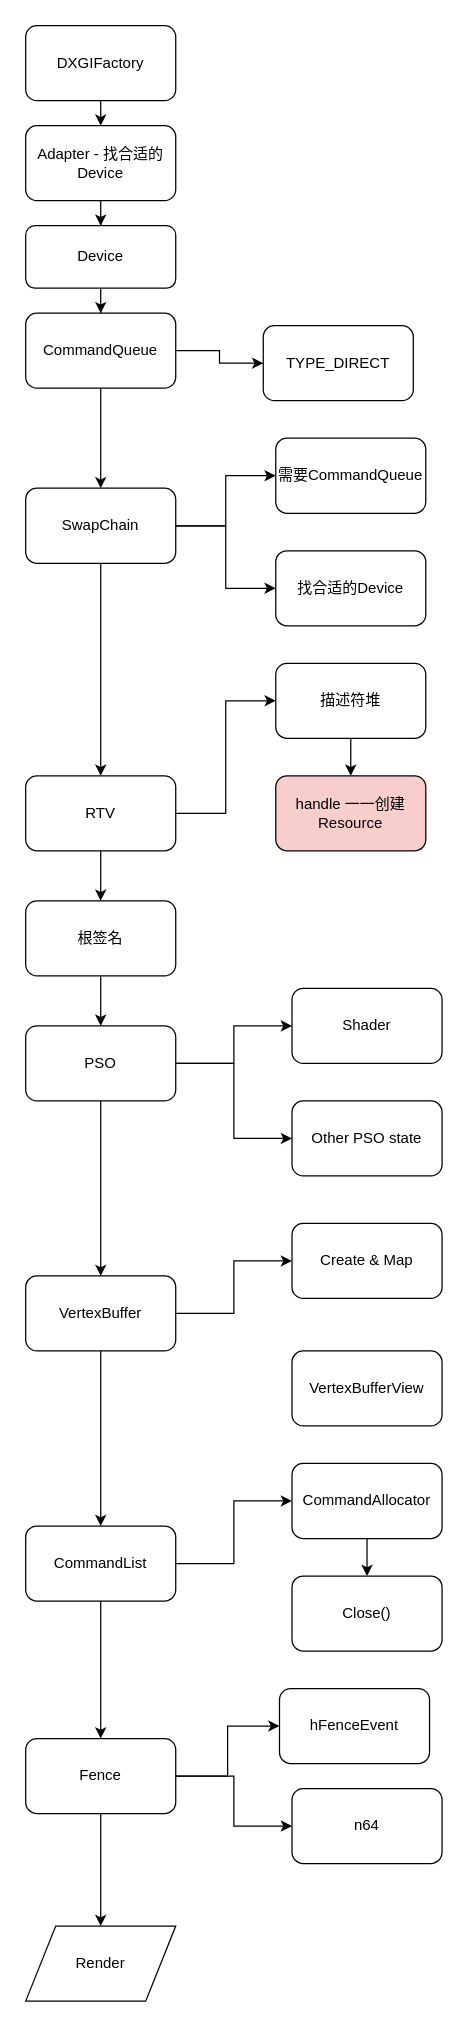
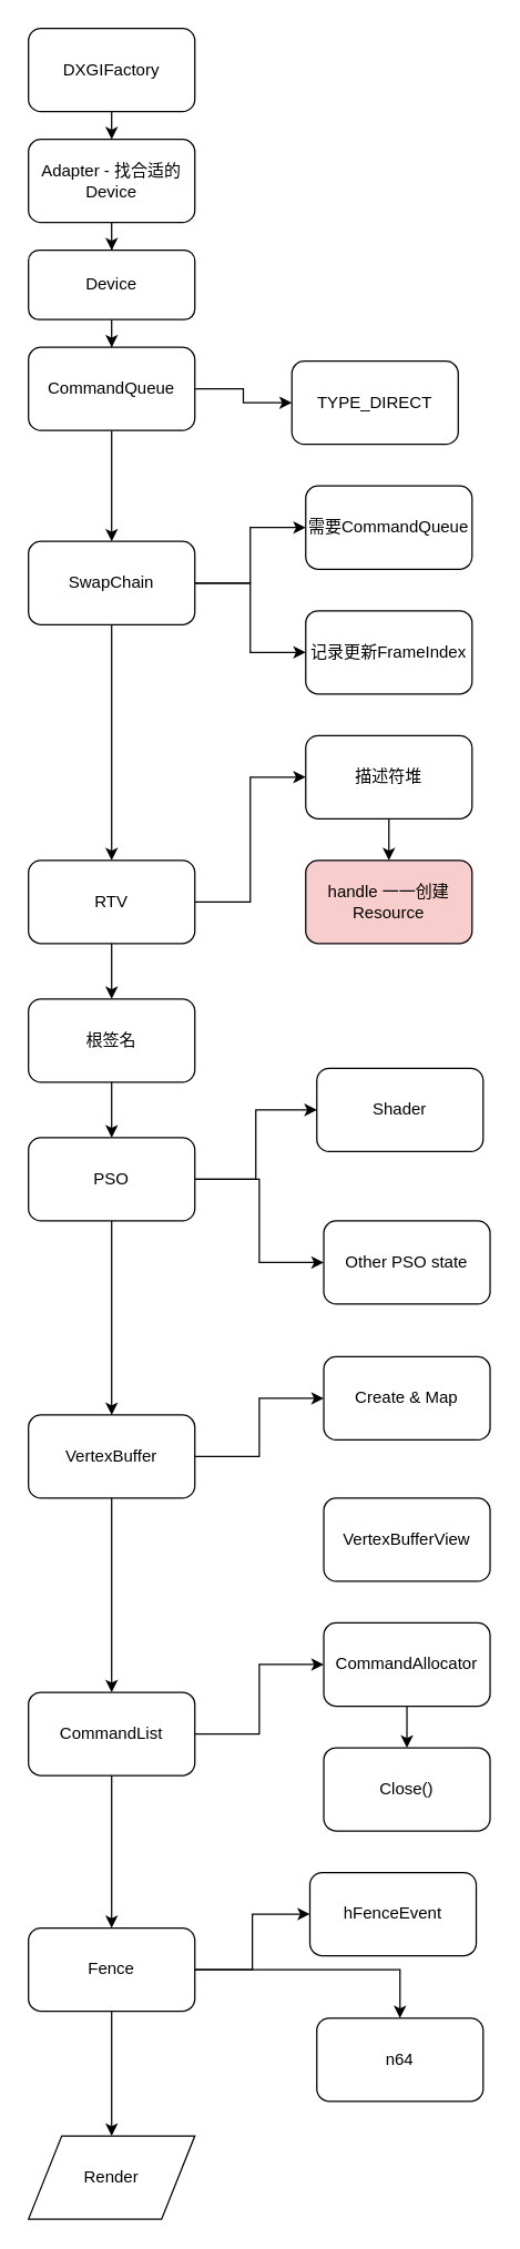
  <mxCell id="0" />
  <mxCell id="1" parent="0" />
  <mxCell id="2" style="edgeStyle=orthogonalEdgeStyle;rounded=0;orthogonalLoop=1;jettySize=auto;html=1;exitX=0.5;exitY=1;exitDx=0;exitDy=0;entryX=0.5;entryY=0;entryDx=0;entryDy=0;" parent="1" source="3" target="5" edge="1"><mxGeometry relative="1" as="geometry" /></mxCell>
  <mxCell id="3" value="DXGIFactory" style="rounded=1;whiteSpace=wrap;html=1;" parent="1" vertex="1"><mxGeometry x="20" y="20" width="120" height="60" as="geometry" /></mxCell>
  <mxCell id="4" style="edgeStyle=orthogonalEdgeStyle;rounded=0;orthogonalLoop=1;jettySize=auto;html=1;entryX=0.5;entryY=0;entryDx=0;entryDy=0;" parent="1" source="5" target="7" edge="1"><mxGeometry relative="1" as="geometry" /></mxCell>
  <mxCell id="5" value="Adapter - 找合适的Device" style="rounded=1;whiteSpace=wrap;html=1;" parent="1" vertex="1"><mxGeometry x="20" y="100" width="120" height="60" as="geometry" /></mxCell>
  <mxCell id="6" style="edgeStyle=orthogonalEdgeStyle;rounded=0;orthogonalLoop=1;jettySize=auto;html=1;" parent="1" source="7" target="10" edge="1"><mxGeometry relative="1" as="geometry" /></mxCell>
  <mxCell id="7" value="Device" style="rounded=1;whiteSpace=wrap;html=1;" parent="1" vertex="1"><mxGeometry x="20" y="180" width="120" height="50" as="geometry" /></mxCell>
  <mxCell id="8" style="edgeStyle=orthogonalEdgeStyle;rounded=0;orthogonalLoop=1;jettySize=auto;html=1;entryX=0;entryY=0.5;entryDx=0;entryDy=0;" parent="1" source="10" target="11" edge="1"><mxGeometry relative="1" as="geometry" /></mxCell>
  <mxCell id="9" style="edgeStyle=orthogonalEdgeStyle;rounded=0;orthogonalLoop=1;jettySize=auto;html=1;entryX=0.5;entryY=0;entryDx=0;entryDy=0;" parent="1" source="10" target="15" edge="1"><mxGeometry relative="1" as="geometry" /></mxCell>
  <mxCell id="10" value="CommandQueue" style="rounded=1;whiteSpace=wrap;html=1;" parent="1" vertex="1"><mxGeometry x="20" y="250" width="120" height="60" as="geometry" /></mxCell>
  <mxCell id="11" value="TYPE_DIRECT" style="rounded=1;whiteSpace=wrap;html=1;" parent="1" vertex="1"><mxGeometry x="210" y="260" width="120" height="60" as="geometry" /></mxCell>
  <mxCell id="12" style="edgeStyle=orthogonalEdgeStyle;rounded=0;orthogonalLoop=1;jettySize=auto;html=1;" parent="1" source="15" target="16" edge="1"><mxGeometry relative="1" as="geometry" /></mxCell>
  <mxCell id="13" style="edgeStyle=orthogonalEdgeStyle;rounded=0;orthogonalLoop=1;jettySize=auto;html=1;exitX=1;exitY=0.5;exitDx=0;exitDy=0;" parent="1" source="15" target="17" edge="1"><mxGeometry relative="1" as="geometry" /></mxCell>
  <mxCell id="14" style="edgeStyle=orthogonalEdgeStyle;rounded=0;orthogonalLoop=1;jettySize=auto;html=1;entryX=0.5;entryY=0;entryDx=0;entryDy=0;" parent="1" source="15" target="20" edge="1"><mxGeometry relative="1" as="geometry" /></mxCell>
  <mxCell id="15" value="SwapChain" style="rounded=1;whiteSpace=wrap;html=1;" parent="1" vertex="1"><mxGeometry x="20" y="390" width="120" height="60" as="geometry" /></mxCell>
  <mxCell id="16" value="需要CommandQueue" style="rounded=1;whiteSpace=wrap;html=1;" parent="1" vertex="1"><mxGeometry x="220" y="350" width="120" height="60" as="geometry" /></mxCell>
- <mxCell id="17" value="找合适的Device" style="rounded=1;whiteSpace=wrap;html=1;" parent="1" vertex="1"><mxGeometry x="220" y="440" width="120" height="60" as="geometry" /></mxCell>
+ <mxCell id="17" value="记录更新FrameIndex" style="rounded=1;whiteSpace=wrap;html=1;" parent="1" vertex="1"><mxGeometry x="220" y="440" width="120" height="60" as="geometry" /></mxCell>
  <mxCell id="18" style="edgeStyle=orthogonalEdgeStyle;rounded=0;orthogonalLoop=1;jettySize=auto;html=1;entryX=0;entryY=0.5;entryDx=0;entryDy=0;" parent="1" source="20" target="22" edge="1"><mxGeometry relative="1" as="geometry" /></mxCell>
  <mxCell id="19" style="edgeStyle=orthogonalEdgeStyle;rounded=0;orthogonalLoop=1;jettySize=auto;html=1;entryX=0.5;entryY=0;entryDx=0;entryDy=0;" parent="1" source="20" target="25" edge="1"><mxGeometry relative="1" as="geometry" /></mxCell>
  <mxCell id="20" value="RTV" style="rounded=1;whiteSpace=wrap;html=1;" parent="1" vertex="1"><mxGeometry x="20" y="620" width="120" height="60" as="geometry" /></mxCell>
  <mxCell id="21" style="edgeStyle=orthogonalEdgeStyle;rounded=0;orthogonalLoop=1;jettySize=auto;html=1;entryX=0.5;entryY=0;entryDx=0;entryDy=0;" parent="1" source="22" target="23" edge="1"><mxGeometry relative="1" as="geometry" /></mxCell>
  <mxCell id="22" value="描述符堆" style="rounded=1;whiteSpace=wrap;html=1;" parent="1" vertex="1"><mxGeometry x="220" y="530" width="120" height="60" as="geometry" /></mxCell>
  <mxCell id="23" value="handle 一一创建Resource" style="rounded=1;whiteSpace=wrap;html=1;fillColor=#f8cecc;" parent="1" vertex="1"><mxGeometry x="220" y="620" width="120" height="60" as="geometry" /></mxCell>
  <mxCell id="24" style="edgeStyle=orthogonalEdgeStyle;rounded=0;orthogonalLoop=1;jettySize=auto;html=1;entryX=0.5;entryY=0;entryDx=0;entryDy=0;" parent="1" source="25" target="29" edge="1"><mxGeometry relative="1" as="geometry" /></mxCell>
  <mxCell id="25" value="根签名" style="rounded=1;whiteSpace=wrap;html=1;" parent="1" vertex="1"><mxGeometry x="20" y="720" width="120" height="60" as="geometry" /></mxCell>
  <mxCell id="26" style="edgeStyle=orthogonalEdgeStyle;rounded=0;orthogonalLoop=1;jettySize=auto;html=1;" parent="1" source="29" target="30" edge="1"><mxGeometry relative="1" as="geometry" /></mxCell>
  <mxCell id="27" style="edgeStyle=orthogonalEdgeStyle;rounded=0;orthogonalLoop=1;jettySize=auto;html=1;entryX=0;entryY=0.5;entryDx=0;entryDy=0;" parent="1" source="29" target="31" edge="1"><mxGeometry relative="1" as="geometry" /></mxCell>
  <mxCell id="28" style="edgeStyle=orthogonalEdgeStyle;rounded=0;orthogonalLoop=1;jettySize=auto;html=1;entryX=0.5;entryY=0;entryDx=0;entryDy=0;" parent="1" source="29" target="34" edge="1"><mxGeometry relative="1" as="geometry" /></mxCell>
  <mxCell id="29" value="PSO" style="rounded=1;whiteSpace=wrap;html=1;" parent="1" vertex="1"><mxGeometry x="20" y="820" width="120" height="60" as="geometry" /></mxCell>
- <mxCell id="30" value="Shader" style="rounded=1;whiteSpace=wrap;html=1;" parent="1" vertex="1"><mxGeometry x="233" y="790" width="120" height="60" as="geometry" /></mxCell>
+ <mxCell id="30" value="Shader" style="rounded=1;whiteSpace=wrap;html=1;" parent="1" vertex="1"><mxGeometry x="228" y="770" width="120" height="60" as="geometry" /></mxCell>
  <mxCell id="31" value="Other PSO state" style="rounded=1;whiteSpace=wrap;html=1;" parent="1" vertex="1"><mxGeometry x="233" y="880" width="120" height="60" as="geometry" /></mxCell>
  <mxCell id="32" style="edgeStyle=orthogonalEdgeStyle;rounded=0;orthogonalLoop=1;jettySize=auto;html=1;entryX=0;entryY=0.5;entryDx=0;entryDy=0;" parent="1" source="34" target="35" edge="1"><mxGeometry relative="1" as="geometry" /></mxCell>
  <mxCell id="33" style="edgeStyle=orthogonalEdgeStyle;rounded=0;orthogonalLoop=1;jettySize=auto;html=1;entryX=0.5;entryY=0;entryDx=0;entryDy=0;" parent="1" source="34" target="39" edge="1"><mxGeometry relative="1" as="geometry" /></mxCell>
  <mxCell id="34" value="VertexBuffer" style="rounded=1;whiteSpace=wrap;html=1;" parent="1" vertex="1"><mxGeometry x="20" y="1020" width="120" height="60" as="geometry" /></mxCell>
  <mxCell id="35" value="Create &amp;amp; Map" style="rounded=1;whiteSpace=wrap;html=1;" parent="1" vertex="1"><mxGeometry x="233" y="978" width="120" height="60" as="geometry" /></mxCell>
  <mxCell id="36" value="VertexBufferView" style="rounded=1;whiteSpace=wrap;html=1;" parent="1" vertex="1"><mxGeometry x="233" y="1080" width="120" height="60" as="geometry" /></mxCell>
  <mxCell id="37" style="edgeStyle=orthogonalEdgeStyle;rounded=0;orthogonalLoop=1;jettySize=auto;html=1;" parent="1" source="39" target="41" edge="1"><mxGeometry relative="1" as="geometry" /></mxCell>
  <mxCell id="38" style="edgeStyle=orthogonalEdgeStyle;rounded=0;orthogonalLoop=1;jettySize=auto;html=1;entryX=0.5;entryY=0;entryDx=0;entryDy=0;" parent="1" source="39" target="46" edge="1"><mxGeometry relative="1" as="geometry" /></mxCell>
  <mxCell id="39" value="CommandList" style="rounded=1;whiteSpace=wrap;html=1;" parent="1" vertex="1"><mxGeometry x="20" y="1220" width="120" height="60" as="geometry" /></mxCell>
  <mxCell id="40" style="edgeStyle=orthogonalEdgeStyle;rounded=0;orthogonalLoop=1;jettySize=auto;html=1;" parent="1" source="41" edge="1"><mxGeometry relative="1" as="geometry"><mxPoint x="293" y="1260" as="targetPoint" /></mxGeometry></mxCell>
  <mxCell id="41" value="CommandAllocator" style="rounded=1;whiteSpace=wrap;html=1;" parent="1" vertex="1"><mxGeometry x="233" y="1170" width="120" height="60" as="geometry" /></mxCell>
  <mxCell id="42" value="Close()" style="rounded=1;whiteSpace=wrap;html=1;" parent="1" vertex="1"><mxGeometry x="233" y="1260" width="120" height="60" as="geometry" /></mxCell>
  <mxCell id="43" style="edgeStyle=orthogonalEdgeStyle;rounded=0;orthogonalLoop=1;jettySize=auto;html=1;entryX=0;entryY=0.5;entryDx=0;entryDy=0;" parent="1" source="46" target="47" edge="1"><mxGeometry relative="1" as="geometry" /></mxCell>
  <mxCell id="44" style="edgeStyle=orthogonalEdgeStyle;rounded=0;orthogonalLoop=1;jettySize=auto;html=1;" parent="1" source="46" target="48" edge="1"><mxGeometry relative="1" as="geometry" /></mxCell>
  <mxCell id="45" style="edgeStyle=orthogonalEdgeStyle;rounded=0;orthogonalLoop=1;jettySize=auto;html=1;entryX=0.5;entryY=0;entryDx=0;entryDy=0;" parent="1" source="46" target="49" edge="1"><mxGeometry relative="1" as="geometry" /></mxCell>
  <mxCell id="46" value="Fence" style="rounded=1;whiteSpace=wrap;html=1;" parent="1" vertex="1"><mxGeometry x="20" y="1390" width="120" height="60" as="geometry" /></mxCell>
  <mxCell id="47" value="hFenceEvent" style="rounded=1;whiteSpace=wrap;html=1;" parent="1" vertex="1"><mxGeometry x="223" y="1350" width="120" height="60" as="geometry" /></mxCell>
- <mxCell id="48" value="n64" style="rounded=1;whiteSpace=wrap;html=1;" parent="1" vertex="1"><mxGeometry x="233" y="1430" width="120" height="60" as="geometry" /></mxCell>
+ <mxCell id="48" value="n64" style="rounded=1;whiteSpace=wrap;html=1;" parent="1" vertex="1"><mxGeometry x="228" y="1455" width="120" height="60" as="geometry" /></mxCell>
  <mxCell id="49" value="Render" style="shape=parallelogram;perimeter=parallelogramPerimeter;whiteSpace=wrap;html=1;" parent="1" vertex="1"><mxGeometry x="20" y="1540" width="120" height="60" as="geometry" /></mxCell>
